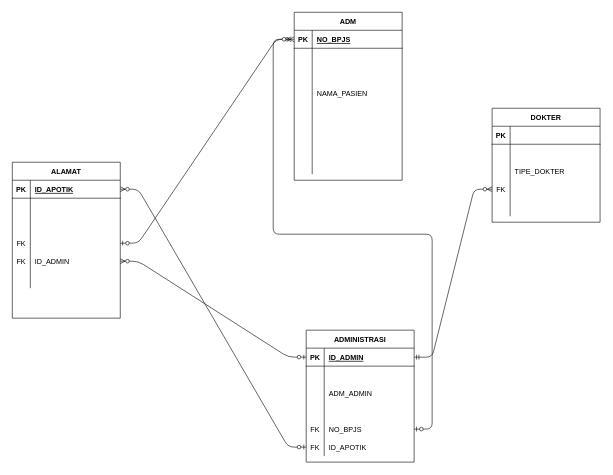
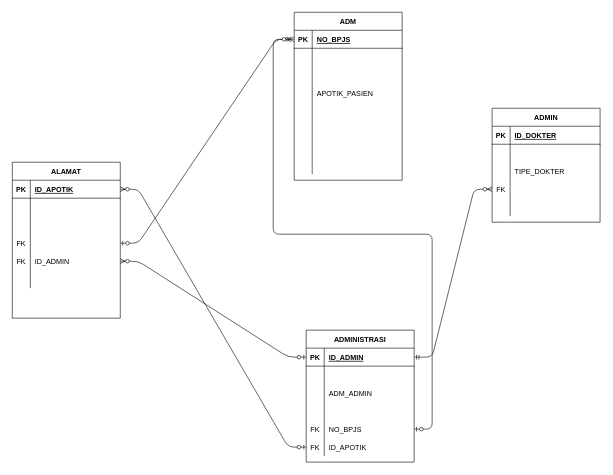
  <mxCell id="0" />
  <mxCell id="1" parent="0" />
  <mxCell id="2" value="ADM" style="shape=table;startSize=30;container=1;collapsible=1;childLayout=tableLayout;fixedRows=1;rowLines=0;fontStyle=1;align=center;resizeLast=1;" vertex="1" parent="1"><mxGeometry x="490" y="20" width="180" height="280" as="geometry" /></mxCell>
  <mxCell id="3" value="" style="shape=partialRectangle;collapsible=0;dropTarget=0;pointerEvents=0;fillColor=none;top=0;left=0;bottom=1;right=0;points=[[0,0.5],[1,0.5]];portConstraint=eastwest;" vertex="1" parent="2"><mxGeometry y="30" width="180" height="30" as="geometry" /></mxCell>
  <mxCell id="4" value="PK" style="shape=partialRectangle;connectable=0;fillColor=none;top=0;left=0;bottom=0;right=0;fontStyle=1;overflow=hidden;" vertex="1" parent="3"><mxGeometry width="30" height="30" as="geometry" /></mxCell>
  <mxCell id="5" value="NO_BPJS" style="shape=partialRectangle;connectable=0;fillColor=none;top=0;left=0;bottom=0;right=0;align=left;spacingLeft=6;fontStyle=5;overflow=hidden;" vertex="1" parent="3"><mxGeometry x="30" width="150" height="30" as="geometry" /></mxCell>
  <mxCell id="6" value="" style="shape=partialRectangle;collapsible=0;dropTarget=0;pointerEvents=0;fillColor=none;top=0;left=0;bottom=0;right=0;points=[[0,0.5],[1,0.5]];portConstraint=eastwest;" vertex="1" parent="2"><mxGeometry y="60" width="180" height="30" as="geometry" /></mxCell>
  <mxCell id="7" value="" style="shape=partialRectangle;connectable=0;fillColor=none;top=0;left=0;bottom=0;right=0;editable=1;overflow=hidden;" vertex="1" parent="6"><mxGeometry width="30" height="30" as="geometry" /></mxCell>
  <mxCell id="8" value="" style="shape=partialRectangle;connectable=0;fillColor=none;top=0;left=0;bottom=0;right=0;align=left;spacingLeft=6;overflow=hidden;" vertex="1" parent="6"><mxGeometry x="30" width="150" height="30" as="geometry" /></mxCell>
  <mxCell id="9" value="" style="shape=partialRectangle;collapsible=0;dropTarget=0;pointerEvents=0;fillColor=none;top=0;left=0;bottom=0;right=0;points=[[0,0.5],[1,0.5]];portConstraint=eastwest;" vertex="1" parent="2"><mxGeometry y="90" width="180" height="30" as="geometry" /></mxCell>
  <mxCell id="10" value="" style="shape=partialRectangle;connectable=0;fillColor=none;top=0;left=0;bottom=0;right=0;editable=1;overflow=hidden;" vertex="1" parent="9"><mxGeometry width="30" height="30" as="geometry" /></mxCell>
  <mxCell id="11" value="" style="shape=partialRectangle;collapsible=0;dropTarget=0;pointerEvents=0;fillColor=none;top=0;left=0;bottom=0;right=0;points=[[0,0.5],[1,0.5]];portConstraint=eastwest;" vertex="1" parent="2"><mxGeometry y="120" width="180" height="30" as="geometry" /></mxCell>
  <mxCell id="12" value="" style="shape=partialRectangle;connectable=0;fillColor=none;top=0;left=0;bottom=0;right=0;editable=1;overflow=hidden;" vertex="1" parent="11"><mxGeometry width="30" height="30" as="geometry" /></mxCell>
- <mxCell id="13" value="NAMA_PASIEN" style="shape=partialRectangle;connectable=0;fillColor=none;top=0;left=0;bottom=0;right=0;align=left;spacingLeft=6;overflow=hidden;" vertex="1" parent="11"><mxGeometry x="30" width="150" height="30" as="geometry" /></mxCell>
+ <mxCell id="13" value="APOTIK_PASIEN" style="shape=partialRectangle;connectable=0;fillColor=none;top=0;left=0;bottom=0;right=0;align=left;spacingLeft=6;overflow=hidden;" vertex="1" parent="11"><mxGeometry x="30" width="150" height="30" as="geometry" /></mxCell>
  <mxCell id="14" value="" style="shape=partialRectangle;collapsible=0;dropTarget=0;pointerEvents=0;fillColor=none;top=0;left=0;bottom=0;right=0;points=[[0,0.5],[1,0.5]];portConstraint=eastwest;" vertex="1" parent="2"><mxGeometry y="150" width="180" height="30" as="geometry" /></mxCell>
  <mxCell id="15" value="" style="shape=partialRectangle;connectable=0;fillColor=none;top=0;left=0;bottom=0;right=0;editable=1;overflow=hidden;" vertex="1" parent="14"><mxGeometry width="30" height="30" as="geometry" /></mxCell>
  <mxCell id="16" value="" style="shape=partialRectangle;collapsible=0;dropTarget=0;pointerEvents=0;fillColor=none;top=0;left=0;bottom=0;right=0;points=[[0,0.5],[1,0.5]];portConstraint=eastwest;" vertex="1" parent="2"><mxGeometry y="180" width="180" height="30" as="geometry" /></mxCell>
  <mxCell id="17" value="" style="shape=partialRectangle;connectable=0;fillColor=none;top=0;left=0;bottom=0;right=0;editable=1;overflow=hidden;" vertex="1" parent="16"><mxGeometry width="30" height="30" as="geometry" /></mxCell>
  <mxCell id="18" value="" style="shape=partialRectangle;connectable=0;fillColor=none;top=0;left=0;bottom=0;right=0;align=left;spacingLeft=6;overflow=hidden;" vertex="1" parent="16"><mxGeometry x="30" width="150" height="30" as="geometry" /></mxCell>
  <mxCell id="19" value="" style="shape=partialRectangle;collapsible=0;dropTarget=0;pointerEvents=0;fillColor=none;top=0;left=0;bottom=0;right=0;points=[[0,0.5],[1,0.5]];portConstraint=eastwest;" vertex="1" parent="2"><mxGeometry y="210" width="180" height="30" as="geometry" /></mxCell>
  <mxCell id="20" value="" style="shape=partialRectangle;connectable=0;fillColor=none;top=0;left=0;bottom=0;right=0;editable=1;overflow=hidden;" vertex="1" parent="19"><mxGeometry width="30" height="30" as="geometry" /></mxCell>
  <mxCell id="21" value="" style="shape=partialRectangle;connectable=0;fillColor=none;top=0;left=0;bottom=0;right=0;align=left;spacingLeft=6;overflow=hidden;" vertex="1" parent="19"><mxGeometry x="30" width="150" height="30" as="geometry" /></mxCell>
  <mxCell id="22" value="" style="shape=partialRectangle;collapsible=0;dropTarget=0;pointerEvents=0;fillColor=none;top=0;left=0;bottom=0;right=0;points=[[0,0.5],[1,0.5]];portConstraint=eastwest;" vertex="1" parent="2"><mxGeometry y="240" width="180" height="30" as="geometry" /></mxCell>
  <mxCell id="23" value="" style="shape=partialRectangle;connectable=0;fillColor=none;top=0;left=0;bottom=0;right=0;editable=1;overflow=hidden;" vertex="1" parent="22"><mxGeometry width="30" height="30" as="geometry" /></mxCell>
  <mxCell id="24" value="" style="shape=partialRectangle;connectable=0;fillColor=none;top=0;left=0;bottom=0;right=0;align=left;spacingLeft=6;overflow=hidden;" vertex="1" parent="22"><mxGeometry x="30" width="150" height="30" as="geometry" /></mxCell>
  <mxCell id="25" value="ADMINISTRASI" style="shape=table;startSize=30;container=1;collapsible=1;childLayout=tableLayout;fixedRows=1;rowLines=0;fontStyle=1;align=center;resizeLast=1;" vertex="1" parent="1"><mxGeometry x="510" y="550" width="180" height="220" as="geometry" /></mxCell>
  <mxCell id="26" value="" style="shape=partialRectangle;collapsible=0;dropTarget=0;pointerEvents=0;fillColor=none;top=0;left=0;bottom=1;right=0;points=[[0,0.5],[1,0.5]];portConstraint=eastwest;" vertex="1" parent="25"><mxGeometry y="30" width="180" height="30" as="geometry" /></mxCell>
  <mxCell id="27" value="PK" style="shape=partialRectangle;connectable=0;fillColor=none;top=0;left=0;bottom=0;right=0;fontStyle=1;overflow=hidden;" vertex="1" parent="26"><mxGeometry width="30" height="30" as="geometry" /></mxCell>
  <mxCell id="28" value="ID_ADMIN" style="shape=partialRectangle;connectable=0;fillColor=none;top=0;left=0;bottom=0;right=0;align=left;spacingLeft=6;fontStyle=5;overflow=hidden;" vertex="1" parent="26"><mxGeometry x="30" width="150" height="30" as="geometry" /></mxCell>
  <mxCell id="29" value="" style="shape=partialRectangle;collapsible=0;dropTarget=0;pointerEvents=0;fillColor=none;top=0;left=0;bottom=0;right=0;points=[[0,0.5],[1,0.5]];portConstraint=eastwest;" vertex="1" parent="25"><mxGeometry y="60" width="180" height="30" as="geometry" /></mxCell>
  <mxCell id="30" value="" style="shape=partialRectangle;connectable=0;fillColor=none;top=0;left=0;bottom=0;right=0;editable=1;overflow=hidden;" vertex="1" parent="29"><mxGeometry width="30" height="30" as="geometry" /></mxCell>
  <mxCell id="31" value="" style="shape=partialRectangle;collapsible=0;dropTarget=0;pointerEvents=0;fillColor=none;top=0;left=0;bottom=0;right=0;points=[[0,0.5],[1,0.5]];portConstraint=eastwest;" vertex="1" parent="25"><mxGeometry y="90" width="180" height="30" as="geometry" /></mxCell>
  <mxCell id="32" value="" style="shape=partialRectangle;connectable=0;fillColor=none;top=0;left=0;bottom=0;right=0;editable=1;overflow=hidden;" vertex="1" parent="31"><mxGeometry width="30" height="30" as="geometry" /></mxCell>
  <mxCell id="33" value="ADM_ADMIN" style="shape=partialRectangle;connectable=0;fillColor=none;top=0;left=0;bottom=0;right=0;align=left;spacingLeft=6;overflow=hidden;" vertex="1" parent="31"><mxGeometry x="30" width="150" height="30" as="geometry" /></mxCell>
  <mxCell id="34" value="" style="shape=partialRectangle;collapsible=0;dropTarget=0;pointerEvents=0;fillColor=none;top=0;left=0;bottom=0;right=0;points=[[0,0.5],[1,0.5]];portConstraint=eastwest;" vertex="1" parent="25"><mxGeometry y="120" width="180" height="30" as="geometry" /></mxCell>
  <mxCell id="35" value="" style="shape=partialRectangle;connectable=0;fillColor=none;top=0;left=0;bottom=0;right=0;editable=1;overflow=hidden;" vertex="1" parent="34"><mxGeometry width="30" height="30" as="geometry" /></mxCell>
  <mxCell id="36" value="" style="shape=partialRectangle;connectable=0;fillColor=none;top=0;left=0;bottom=0;right=0;align=left;spacingLeft=6;overflow=hidden;" vertex="1" parent="34"><mxGeometry x="30" width="150" height="30" as="geometry" /></mxCell>
  <mxCell id="37" value="" style="shape=partialRectangle;collapsible=0;dropTarget=0;pointerEvents=0;fillColor=none;top=0;left=0;bottom=0;right=0;points=[[0,0.5],[1,0.5]];portConstraint=eastwest;" vertex="1" parent="25"><mxGeometry y="150" width="180" height="30" as="geometry" /></mxCell>
  <mxCell id="38" value="FK" style="shape=partialRectangle;connectable=0;fillColor=none;top=0;left=0;bottom=0;right=0;editable=1;overflow=hidden;" vertex="1" parent="37"><mxGeometry width="30" height="30" as="geometry" /></mxCell>
  <mxCell id="39" value="NO_BPJS" style="shape=partialRectangle;connectable=0;fillColor=none;top=0;left=0;bottom=0;right=0;align=left;spacingLeft=6;overflow=hidden;" vertex="1" parent="37"><mxGeometry x="30" width="150" height="30" as="geometry" /></mxCell>
  <mxCell id="40" value="" style="shape=partialRectangle;collapsible=0;dropTarget=0;pointerEvents=0;fillColor=none;top=0;left=0;bottom=0;right=0;points=[[0,0.5],[1,0.5]];portConstraint=eastwest;" vertex="1" parent="25"><mxGeometry y="180" width="180" height="30" as="geometry" /></mxCell>
  <mxCell id="41" value="FK" style="shape=partialRectangle;connectable=0;fillColor=none;top=0;left=0;bottom=0;right=0;editable=1;overflow=hidden;" vertex="1" parent="40"><mxGeometry width="30" height="30" as="geometry" /></mxCell>
  <mxCell id="42" value="ID_APOTIK" style="shape=partialRectangle;connectable=0;fillColor=none;top=0;left=0;bottom=0;right=0;align=left;spacingLeft=6;overflow=hidden;" vertex="1" parent="40"><mxGeometry x="30" width="150" height="30" as="geometry" /></mxCell>
- <mxCell id="43" value="DOKTER" style="shape=table;startSize=30;container=1;collapsible=1;childLayout=tableLayout;fixedRows=1;rowLines=0;fontStyle=1;align=center;resizeLast=1;" vertex="1" parent="1"><mxGeometry x="820" y="180" width="180" height="190" as="geometry" /></mxCell>
+ <mxCell id="43" value="ADMIN" style="shape=table;startSize=30;container=1;collapsible=1;childLayout=tableLayout;fixedRows=1;rowLines=0;fontStyle=1;align=center;resizeLast=1;" vertex="1" parent="1"><mxGeometry x="820" y="180" width="180" height="190" as="geometry" /></mxCell>
  <mxCell id="44" value="" style="shape=partialRectangle;collapsible=0;dropTarget=0;pointerEvents=0;fillColor=none;top=0;left=0;bottom=1;right=0;points=[[0,0.5],[1,0.5]];portConstraint=eastwest;" vertex="1" parent="43"><mxGeometry y="30" width="180" height="30" as="geometry" /></mxCell>
  <mxCell id="45" value="PK" style="shape=partialRectangle;connectable=0;fillColor=none;top=0;left=0;bottom=0;right=0;fontStyle=1;overflow=hidden;" vertex="1" parent="44"><mxGeometry width="30" height="30" as="geometry" /></mxCell>
+ <mxCell id="46" value="ID_DOKTER" style="shape=partialRectangle;connectable=0;fillColor=none;top=0;left=0;bottom=0;right=0;align=left;spacingLeft=6;fontStyle=5;overflow=hidden;" vertex="1" parent="44"><mxGeometry x="30" width="150" height="30" as="geometry" /></mxCell>
  <mxCell id="47" value="" style="shape=partialRectangle;collapsible=0;dropTarget=0;pointerEvents=0;fillColor=none;top=0;left=0;bottom=0;right=0;points=[[0,0.5],[1,0.5]];portConstraint=eastwest;" vertex="1" parent="43"><mxGeometry y="60" width="180" height="30" as="geometry" /></mxCell>
  <mxCell id="48" value="" style="shape=partialRectangle;connectable=0;fillColor=none;top=0;left=0;bottom=0;right=0;editable=1;overflow=hidden;" vertex="1" parent="47"><mxGeometry width="30" height="30" as="geometry" /></mxCell>
  <mxCell id="49" value="" style="shape=partialRectangle;collapsible=0;dropTarget=0;pointerEvents=0;fillColor=none;top=0;left=0;bottom=0;right=0;points=[[0,0.5],[1,0.5]];portConstraint=eastwest;" vertex="1" parent="43"><mxGeometry y="90" width="180" height="30" as="geometry" /></mxCell>
  <mxCell id="50" value="" style="shape=partialRectangle;connectable=0;fillColor=none;top=0;left=0;bottom=0;right=0;editable=1;overflow=hidden;" vertex="1" parent="49"><mxGeometry width="30" height="30" as="geometry" /></mxCell>
  <mxCell id="51" value="TIPE_DOKTER" style="shape=partialRectangle;connectable=0;fillColor=none;top=0;left=0;bottom=0;right=0;align=left;spacingLeft=6;overflow=hidden;" vertex="1" parent="49"><mxGeometry x="30" width="150" height="30" as="geometry" /></mxCell>
  <mxCell id="52" value="" style="shape=partialRectangle;collapsible=0;dropTarget=0;pointerEvents=0;fillColor=none;top=0;left=0;bottom=0;right=0;points=[[0,0.5],[1,0.5]];portConstraint=eastwest;" vertex="1" parent="43"><mxGeometry y="120" width="180" height="30" as="geometry" /></mxCell>
  <mxCell id="53" value="FK" style="shape=partialRectangle;connectable=0;fillColor=none;top=0;left=0;bottom=0;right=0;editable=1;overflow=hidden;" vertex="1" parent="52"><mxGeometry width="30" height="30" as="geometry" /></mxCell>
  <mxCell id="54" value="" style="shape=partialRectangle;collapsible=0;dropTarget=0;pointerEvents=0;fillColor=none;top=0;left=0;bottom=0;right=0;points=[[0,0.5],[1,0.5]];portConstraint=eastwest;" vertex="1" parent="43"><mxGeometry y="150" width="180" height="30" as="geometry" /></mxCell>
  <mxCell id="55" value="" style="shape=partialRectangle;connectable=0;fillColor=none;top=0;left=0;bottom=0;right=0;editable=1;overflow=hidden;" vertex="1" parent="54"><mxGeometry width="30" height="30" as="geometry" /></mxCell>
  <mxCell id="56" value="" style="shape=partialRectangle;connectable=0;fillColor=none;top=0;left=0;bottom=0;right=0;align=left;spacingLeft=6;overflow=hidden;" vertex="1" parent="54"><mxGeometry x="30" width="150" height="30" as="geometry" /></mxCell>
  <mxCell id="57" value="ALAMAT" style="shape=table;startSize=30;container=1;collapsible=1;childLayout=tableLayout;fixedRows=1;rowLines=0;fontStyle=1;align=center;resizeLast=1;" vertex="1" parent="1"><mxGeometry x="20" y="270" width="180" height="260" as="geometry" /></mxCell>
  <mxCell id="58" value="" style="shape=partialRectangle;collapsible=0;dropTarget=0;pointerEvents=0;fillColor=none;top=0;left=0;bottom=1;right=0;points=[[0,0.5],[1,0.5]];portConstraint=eastwest;" vertex="1" parent="57"><mxGeometry y="30" width="180" height="30" as="geometry" /></mxCell>
  <mxCell id="59" value="PK" style="shape=partialRectangle;connectable=0;fillColor=none;top=0;left=0;bottom=0;right=0;fontStyle=1;overflow=hidden;" vertex="1" parent="58"><mxGeometry width="30" height="30" as="geometry" /></mxCell>
  <mxCell id="60" value="ID_APOTIK" style="shape=partialRectangle;connectable=0;fillColor=none;top=0;left=0;bottom=0;right=0;align=left;spacingLeft=6;fontStyle=5;overflow=hidden;" vertex="1" parent="58"><mxGeometry x="30" width="150" height="30" as="geometry" /></mxCell>
  <mxCell id="61" value="" style="shape=partialRectangle;collapsible=0;dropTarget=0;pointerEvents=0;fillColor=none;top=0;left=0;bottom=0;right=0;points=[[0,0.5],[1,0.5]];portConstraint=eastwest;" vertex="1" parent="57"><mxGeometry y="60" width="180" height="30" as="geometry" /></mxCell>
  <mxCell id="62" value="" style="shape=partialRectangle;connectable=0;fillColor=none;top=0;left=0;bottom=0;right=0;editable=1;overflow=hidden;" vertex="1" parent="61"><mxGeometry width="30" height="30" as="geometry" /></mxCell>
  <mxCell id="63" value="" style="shape=partialRectangle;collapsible=0;dropTarget=0;pointerEvents=0;fillColor=none;top=0;left=0;bottom=0;right=0;points=[[0,0.5],[1,0.5]];portConstraint=eastwest;" vertex="1" parent="57"><mxGeometry y="90" width="180" height="30" as="geometry" /></mxCell>
  <mxCell id="64" value="" style="shape=partialRectangle;connectable=0;fillColor=none;top=0;left=0;bottom=0;right=0;editable=1;overflow=hidden;" vertex="1" parent="63"><mxGeometry width="30" height="30" as="geometry" /></mxCell>
  <mxCell id="65" value="" style="shape=partialRectangle;collapsible=0;dropTarget=0;pointerEvents=0;fillColor=none;top=0;left=0;bottom=0;right=0;points=[[0,0.5],[1,0.5]];portConstraint=eastwest;" vertex="1" parent="57"><mxGeometry y="120" width="180" height="30" as="geometry" /></mxCell>
  <mxCell id="66" value="FK" style="shape=partialRectangle;connectable=0;fillColor=none;top=0;left=0;bottom=0;right=0;editable=1;overflow=hidden;" vertex="1" parent="65"><mxGeometry width="30" height="30" as="geometry" /></mxCell>
  <mxCell id="67" value="" style="shape=partialRectangle;collapsible=0;dropTarget=0;pointerEvents=0;fillColor=none;top=0;left=0;bottom=0;right=0;points=[[0,0.5],[1,0.5]];portConstraint=eastwest;" vertex="1" parent="57"><mxGeometry y="150" width="180" height="30" as="geometry" /></mxCell>
  <mxCell id="68" value="FK" style="shape=partialRectangle;connectable=0;fillColor=none;top=0;left=0;bottom=0;right=0;editable=1;overflow=hidden;" vertex="1" parent="67"><mxGeometry width="30" height="30" as="geometry" /></mxCell>
  <mxCell id="69" value="ID_ADMIN" style="shape=partialRectangle;connectable=0;fillColor=none;top=0;left=0;bottom=0;right=0;align=left;spacingLeft=6;overflow=hidden;" vertex="1" parent="67"><mxGeometry x="30" width="150" height="30" as="geometry" /></mxCell>
  <mxCell id="70" value="" style="shape=partialRectangle;collapsible=0;dropTarget=0;pointerEvents=0;fillColor=none;top=0;left=0;bottom=0;right=0;points=[[0,0.5],[1,0.5]];portConstraint=eastwest;" vertex="1" parent="57"><mxGeometry y="180" width="180" height="30" as="geometry" /></mxCell>
  <mxCell id="71" value="" style="shape=partialRectangle;connectable=0;fillColor=none;top=0;left=0;bottom=0;right=0;editable=1;overflow=hidden;" vertex="1" parent="70"><mxGeometry width="30" height="30" as="geometry" /></mxCell>
  <mxCell id="72" value="" style="shape=partialRectangle;connectable=0;fillColor=none;top=0;left=0;bottom=0;right=0;align=left;spacingLeft=6;overflow=hidden;" vertex="1" parent="70"><mxGeometry x="30" width="150" height="30" as="geometry" /></mxCell>
  <mxCell id="73" value="" style="edgeStyle=entityRelationEdgeStyle;fontSize=12;html=1;endArrow=ERzeroToMany;startArrow=ERmandOne;" edge="1" parent="1" source="26" target="52"><mxGeometry width="100" height="100" relative="1" as="geometry"><mxPoint x="850" y="510" as="sourcePoint" /><mxPoint x="920" y="510" as="targetPoint" /></mxGeometry></mxCell>
  <mxCell id="74" value="" style="edgeStyle=entityRelationEdgeStyle;fontSize=12;html=1;endArrow=ERzeroToMany;startArrow=ERzeroToOne;entryX=0;entryY=0.5;entryDx=0;entryDy=0;exitX=1;exitY=0.5;exitDx=0;exitDy=0;" edge="1" parent="1" source="65" target="3"><mxGeometry width="100" height="100" relative="1" as="geometry"><mxPoint x="210" y="310" as="sourcePoint" /><mxPoint x="320" y="180" as="targetPoint" /></mxGeometry></mxCell>
  <mxCell id="75" value="" style="edgeStyle=entityRelationEdgeStyle;fontSize=12;html=1;endArrow=ERzeroToMany;startArrow=ERzeroToOne;exitX=0;exitY=0.5;exitDx=0;exitDy=0;" edge="1" parent="1" source="26" target="67"><mxGeometry width="100" height="100" relative="1" as="geometry"><mxPoint x="300" y="550" as="sourcePoint" /><mxPoint x="400" y="450" as="targetPoint" /></mxGeometry></mxCell>
  <mxCell id="76" value="" style="edgeStyle=entityRelationEdgeStyle;fontSize=12;html=1;endArrow=ERzeroToMany;startArrow=ERzeroToOne;" edge="1" parent="1" source="40" target="58"><mxGeometry width="100" height="100" relative="1" as="geometry"><mxPoint x="280" y="640" as="sourcePoint" /><mxPoint x="380" y="540" as="targetPoint" /></mxGeometry></mxCell>
  <mxCell id="77" value="" style="edgeStyle=entityRelationEdgeStyle;fontSize=12;html=1;endArrow=ERzeroToMany;startArrow=ERzeroToOne;" edge="1" parent="1" source="37"><mxGeometry width="100" height="100" relative="1" as="geometry"><mxPoint x="290" y="600" as="sourcePoint" /><mxPoint x="485" y="65" as="targetPoint" /></mxGeometry></mxCell>
